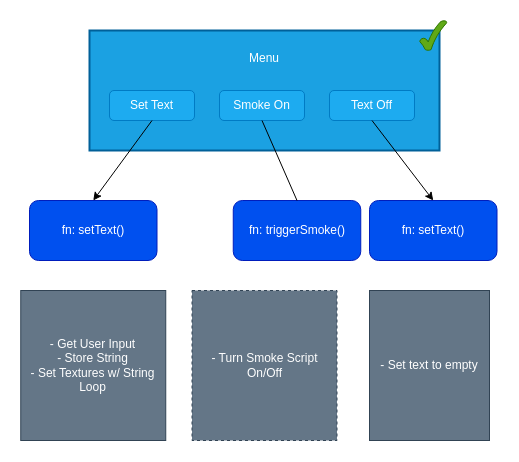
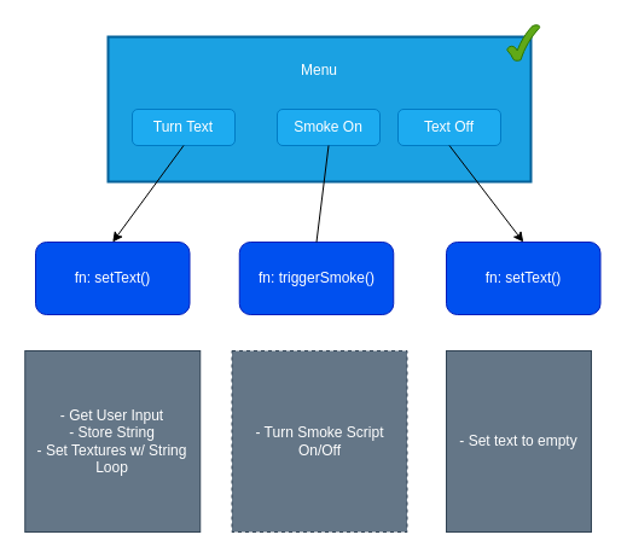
  <mxCell id="0" />
  <mxCell id="1" parent="0" />
  <mxCell id="2" value="&lt;br&gt;Menu" style="rounded=0;whiteSpace=wrap;html=1;verticalAlign=top;fillColor=#1ba1e2;fontColor=#ffffff;strokeColor=#006099;strokeWidth=2;perimeterSpacing=0;" parent="1" vertex="1"><mxGeometry x="89" y="30" width="350" height="120" as="geometry" /></mxCell>
- <mxCell id="3" value="Set Text" style="rounded=1;whiteSpace=wrap;html=1;fillColor=#1DABF0;fontColor=#ffffff;strokeColor=#007BC4;strokeWidth=1;" parent="1" vertex="1"><mxGeometry x="109" y="90" width="85" height="30" as="geometry" /></mxCell>
- <mxCell id="4" value="Smoke On" style="rounded=1;whiteSpace=wrap;html=1;fillColor=#1DABF0;fontColor=#ffffff;strokeColor=#007BC4;strokeWidth=1;" parent="1" vertex="1"><mxGeometry x="219" y="90" width="85" height="30" as="geometry" /></mxCell>
+ <mxCell id="3" value="Turn Text" style="rounded=1;whiteSpace=wrap;html=1;fillColor=#1DABF0;fontColor=#ffffff;strokeColor=#007BC4;strokeWidth=1;" parent="1" vertex="1"><mxGeometry x="109" y="90" width="85" height="30" as="geometry" /></mxCell>
+ <mxCell id="4" value="Smoke On" style="rounded=1;whiteSpace=wrap;html=1;fillColor=#1DABF0;fontColor=#ffffff;strokeColor=#007BC4;strokeWidth=1;" parent="1" vertex="1"><mxGeometry x="229" y="90" width="85" height="30" as="geometry" /></mxCell>
  <mxCell id="5" value="Text Off" style="rounded=1;whiteSpace=wrap;html=1;fillColor=#1DABF0;fontColor=#ffffff;strokeColor=#007BC4;strokeWidth=1;" parent="1" vertex="1"><mxGeometry x="329" y="90" width="85" height="30" as="geometry" /></mxCell>
  <mxCell id="6" value="fn: setText()" style="rounded=1;whiteSpace=wrap;html=1;fillColor=#0050ef;fontColor=#ffffff;strokeColor=#001DBC;strokeWidth=1;" parent="1" vertex="1"><mxGeometry x="29" y="200" width="127.5" height="60" as="geometry" /></mxCell>
- <mxCell id="7" value="fn: triggerSmoke()" style="rounded=1;whiteSpace=wrap;html=1;fillColor=#0050ef;fontColor=#ffffff;strokeColor=#001DBC;strokeWidth=1;" parent="1" vertex="1"><mxGeometry x="232.75" y="200" width="127.5" height="60" as="geometry" /></mxCell>
+ <mxCell id="7" value="fn: triggerSmoke()" style="rounded=1;whiteSpace=wrap;html=1;fillColor=#0050ef;fontColor=#ffffff;strokeColor=#001DBC;strokeWidth=1;" parent="1" vertex="1"><mxGeometry x="197.75" y="200" width="127.5" height="60" as="geometry" /></mxCell>
  <mxCell id="8" value="fn: setText()" style="rounded=1;whiteSpace=wrap;html=1;fillColor=#0050ef;fontColor=#ffffff;strokeColor=#001DBC;strokeWidth=1;" parent="1" vertex="1"><mxGeometry x="369" y="200" width="127.5" height="60" as="geometry" /></mxCell>
  <mxCell id="9" value="" style="endArrow=classic;html=1;entryX=0.5;entryY=0;entryDx=0;entryDy=0;exitX=0.5;exitY=1;exitDx=0;exitDy=0;" parent="1" source="3" target="6" edge="1"><mxGeometry width="50" height="50" relative="1" as="geometry"><mxPoint x="209" y="300" as="sourcePoint" /><mxPoint x="259" y="250" as="targetPoint" /></mxGeometry></mxCell>
  <mxCell id="10" value="" style="endArrow=none;html=1;exitX=0.5;exitY=1;exitDx=0;exitDy=0;entryX=0.5;entryY=0;entryDx=0;entryDy=0;" parent="1" source="4" target="7" edge="1"><mxGeometry width="50" height="50" relative="1" as="geometry"><mxPoint x="279" y="420" as="sourcePoint" /><mxPoint x="329" y="370" as="targetPoint" /></mxGeometry></mxCell>
  <mxCell id="11" value="" style="endArrow=classic;html=1;exitX=0.5;exitY=1;exitDx=0;exitDy=0;entryX=0.5;entryY=0;entryDx=0;entryDy=0;" parent="1" source="5" target="8" edge="1"><mxGeometry width="50" height="50" relative="1" as="geometry"><mxPoint x="339" y="410" as="sourcePoint" /><mxPoint x="389" y="360" as="targetPoint" /></mxGeometry></mxCell>
  <mxCell id="12" value="- Get User Input&lt;br&gt;- Store String&lt;br&gt;- Set Textures w/ String Loop" style="rounded=0;whiteSpace=wrap;html=1;strokeColor=#314354;strokeWidth=1;fillColor=#647687;fontColor=#ffffff;" parent="1" vertex="1"><mxGeometry x="20.25" y="290" width="145" height="150" as="geometry" /></mxCell>
  <mxCell id="13" value="- Turn Smoke Script On/Off" style="rounded=0;whiteSpace=wrap;html=1;strokeColor=#314354;strokeWidth=1;fillColor=#647687;fontColor=#ffffff;dashed=1;" parent="1" vertex="1"><mxGeometry x="191.5" y="290" width="145" height="150" as="geometry" /></mxCell>
  <mxCell id="14" value="- Set text to empty" style="rounded=0;whiteSpace=wrap;html=1;strokeColor=#314354;strokeWidth=1;fillColor=#647687;fontColor=#ffffff;" parent="1" vertex="1"><mxGeometry x="369" y="290" width="120" height="150" as="geometry" /></mxCell>
  <mxCell id="15" value="" style="verticalLabelPosition=bottom;verticalAlign=top;html=1;shape=mxgraph.basic.tick;fillColor=#60a917;fontColor=#ffffff;strokeColor=#2D7600;" vertex="1" parent="1"><mxGeometry x="419.25" y="20" width="27" height="30" as="geometry" /></mxCell>
